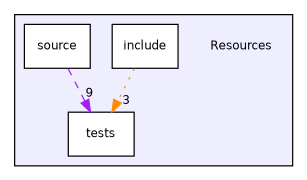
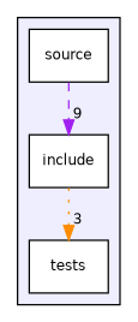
  digraph {
    compound=true
    fontname="DejaVu Sans"
    node [fontname="DejaVu Sans" fontsize=10 shape=box color=black fillcolor=white style=filled]
    edge [fontname="DejaVu Sans" labeldistance=1.5 labelfontname=Helvetica labelfontsize=10]
-   n1 [label=Resources shape=plaintext color="" fillcolor="" style=""]
    n2 [label=include]
    n3 [label=source]
    n4 [label=tests]
    subgraph cluster_1 {
      bgcolor="#eeeeff"
      pencolor=black
-     n1
      n2
      n3
      n4
    }
    n2 -> n4 [color=darkorange headlabel=3 style=dotted]
-   n3 -> n4 [color=purple headlabel=9 style=dashed]
+   n3 -> n2 [color=purple headlabel=9 style=dashed]
  }
